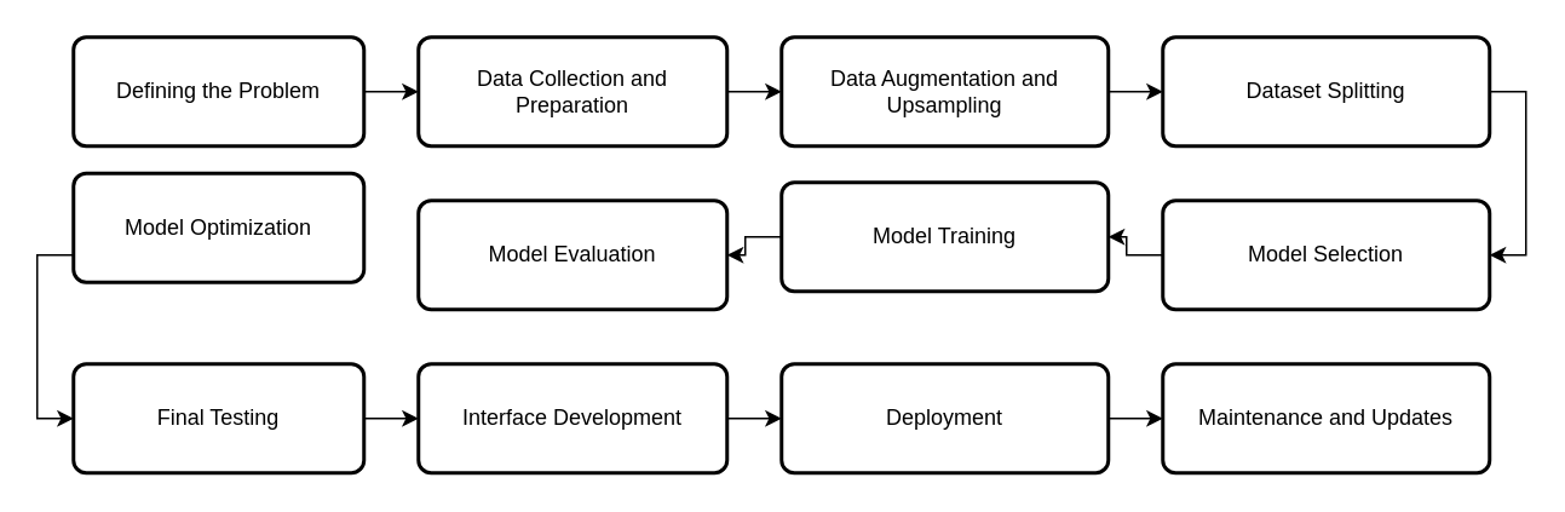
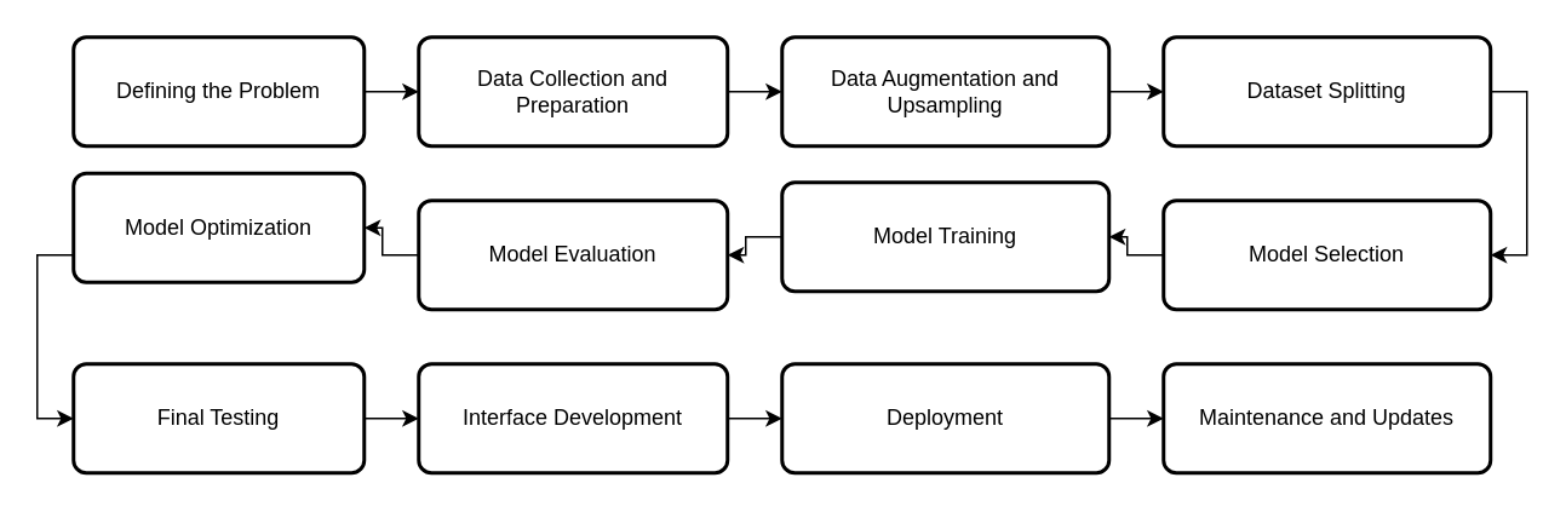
  <mxCell id="0" />
  <mxCell id="1" parent="0" />
  <mxCell id="2" style="edgeStyle=orthogonalEdgeStyle;rounded=0;orthogonalLoop=1;jettySize=auto;html=1;" edge="1" parent="1" source="3" target="5"><mxGeometry relative="1" as="geometry" /></mxCell>
  <mxCell id="3" value="&lt;font style=&quot;font-size: 12px;&quot;&gt;Defining the Problem&lt;/font&gt;" style="rounded=1;whiteSpace=wrap;html=1;absoluteArcSize=1;arcSize=14;strokeWidth=2;" vertex="1" parent="1"><mxGeometry x="40" y="20" width="160" height="60" as="geometry" /></mxCell>
  <mxCell id="4" style="edgeStyle=orthogonalEdgeStyle;rounded=0;orthogonalLoop=1;jettySize=auto;html=1;" edge="1" parent="1" source="5" target="7"><mxGeometry relative="1" as="geometry" /></mxCell>
  <mxCell id="5" value="&lt;font style=&quot;font-size: 12px;&quot;&gt;Data Collection and Preparation&lt;/font&gt;" style="rounded=1;whiteSpace=wrap;html=1;absoluteArcSize=1;arcSize=14;strokeWidth=2;" vertex="1" parent="1"><mxGeometry x="230" y="20" width="170" height="60" as="geometry" /></mxCell>
  <mxCell id="6" style="edgeStyle=orthogonalEdgeStyle;rounded=0;orthogonalLoop=1;jettySize=auto;html=1;" edge="1" parent="1" source="7" target="9"><mxGeometry relative="1" as="geometry" /></mxCell>
  <mxCell id="7" value="&lt;font style=&quot;font-size: 12px;&quot;&gt;Data Augmentation and Upsampling&lt;/font&gt;" style="rounded=1;whiteSpace=wrap;html=1;absoluteArcSize=1;arcSize=14;strokeWidth=2;" vertex="1" parent="1"><mxGeometry x="430" y="20" width="180" height="60" as="geometry" /></mxCell>
  <mxCell id="8" style="edgeStyle=orthogonalEdgeStyle;rounded=0;orthogonalLoop=1;jettySize=auto;html=1;entryX=1;entryY=0.5;entryDx=0;entryDy=0;" edge="1" parent="1" source="9" target="11"><mxGeometry relative="1" as="geometry"><Array as="points"><mxPoint x="840" y="50" /><mxPoint x="840" y="140" /></Array></mxGeometry></mxCell>
  <mxCell id="9" value="&lt;font style=&quot;font-size: 12px;&quot;&gt;Dataset Splitting&lt;/font&gt;" style="rounded=1;whiteSpace=wrap;html=1;absoluteArcSize=1;arcSize=14;strokeWidth=2;" vertex="1" parent="1"><mxGeometry x="640" y="20" width="180" height="60" as="geometry" /></mxCell>
  <mxCell id="10" style="edgeStyle=orthogonalEdgeStyle;rounded=0;orthogonalLoop=1;jettySize=auto;html=1;" edge="1" parent="1" source="11" target="13"><mxGeometry relative="1" as="geometry" /></mxCell>
  <mxCell id="11" value="Model Selection" style="rounded=1;whiteSpace=wrap;html=1;absoluteArcSize=1;arcSize=14;strokeWidth=2;" vertex="1" parent="1"><mxGeometry x="640" y="110" width="180" height="60" as="geometry" /></mxCell>
  <mxCell id="12" style="edgeStyle=orthogonalEdgeStyle;rounded=0;orthogonalLoop=1;jettySize=auto;html=1;" edge="1" parent="1" source="13" target="15"><mxGeometry relative="1" as="geometry" /></mxCell>
  <mxCell id="13" value="&lt;font style=&quot;font-size: 12px;&quot;&gt;Model Training&lt;/font&gt;" style="rounded=1;whiteSpace=wrap;html=1;absoluteArcSize=1;arcSize=14;strokeWidth=2;" vertex="1" parent="1"><mxGeometry x="430" y="100" width="180" height="60" as="geometry" /></mxCell>
+ <mxCell id="14" style="edgeStyle=orthogonalEdgeStyle;rounded=0;orthogonalLoop=1;jettySize=auto;html=1;" edge="1" parent="1" source="15" target="17"><mxGeometry relative="1" as="geometry" /></mxCell>
  <mxCell id="15" value="&lt;font style=&quot;font-size: 12px;&quot;&gt;Model Evaluation&lt;/font&gt;" style="rounded=1;whiteSpace=wrap;html=1;absoluteArcSize=1;arcSize=14;strokeWidth=2;" vertex="1" parent="1"><mxGeometry x="230" y="110" width="170" height="60" as="geometry" /></mxCell>
  <mxCell id="16" style="edgeStyle=orthogonalEdgeStyle;rounded=0;orthogonalLoop=1;jettySize=auto;html=1;" edge="1" parent="1" source="17" target="19"><mxGeometry relative="1" as="geometry"><Array as="points"><mxPoint x="20" y="140" /><mxPoint x="20" y="230" /></Array></mxGeometry></mxCell>
  <mxCell id="17" value="&lt;font style=&quot;font-size: 12px;&quot;&gt;Model Optimization&lt;/font&gt;" style="rounded=1;whiteSpace=wrap;html=1;absoluteArcSize=1;arcSize=14;strokeWidth=2;" vertex="1" parent="1"><mxGeometry x="40" y="95" width="160" height="60" as="geometry" /></mxCell>
  <mxCell id="18" style="edgeStyle=orthogonalEdgeStyle;rounded=0;orthogonalLoop=1;jettySize=auto;html=1;" edge="1" parent="1" source="19" target="21"><mxGeometry relative="1" as="geometry" /></mxCell>
  <mxCell id="19" value="&lt;font style=&quot;font-size: 12px;&quot;&gt;Final Testing&lt;/font&gt;" style="rounded=1;whiteSpace=wrap;html=1;absoluteArcSize=1;arcSize=14;strokeWidth=2;" vertex="1" parent="1"><mxGeometry x="40" y="200" width="160" height="60" as="geometry" /></mxCell>
  <mxCell id="20" style="edgeStyle=orthogonalEdgeStyle;rounded=0;orthogonalLoop=1;jettySize=auto;html=1;" edge="1" parent="1" source="21" target="23"><mxGeometry relative="1" as="geometry" /></mxCell>
  <mxCell id="21" value="&lt;font style=&quot;font-size: 12px;&quot;&gt;Interface Development&lt;/font&gt;" style="rounded=1;whiteSpace=wrap;html=1;absoluteArcSize=1;arcSize=14;strokeWidth=2;" vertex="1" parent="1"><mxGeometry x="230" y="200" width="170" height="60" as="geometry" /></mxCell>
  <mxCell id="22" style="edgeStyle=orthogonalEdgeStyle;rounded=0;orthogonalLoop=1;jettySize=auto;html=1;" edge="1" parent="1" source="23" target="24"><mxGeometry relative="1" as="geometry" /></mxCell>
  <mxCell id="23" value="&lt;font style=&quot;font-size: 12px;&quot;&gt;Deployment&lt;/font&gt;" style="rounded=1;whiteSpace=wrap;html=1;absoluteArcSize=1;arcSize=14;strokeWidth=2;" vertex="1" parent="1"><mxGeometry x="430" y="200" width="180" height="60" as="geometry" /></mxCell>
  <mxCell id="24" value="&lt;font style=&quot;font-size: 12px;&quot;&gt;Maintenance and Updates&lt;/font&gt;" style="rounded=1;whiteSpace=wrap;html=1;absoluteArcSize=1;arcSize=14;strokeWidth=2;" vertex="1" parent="1"><mxGeometry x="640" y="200" width="180" height="60" as="geometry" /></mxCell>
